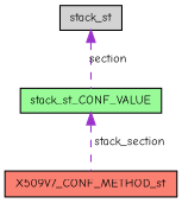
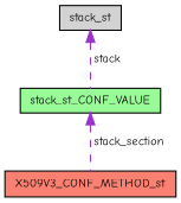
  digraph {
    fontname="Comic Neue"
    node [color=black fontname="Comic Neue" fontsize=10 shape=record style=filled]
    edge [color=darkorchid3 dir=back fontname="Comic Neue" fontsize=10 labelfontname=Helvetica labelfontsize=10 style=dashed]
-   n1 [fillcolor=salmon fontcolor=black height=0.2 label=X509V7_CONF_METHOD_st width=0.4]
+   n1 [fillcolor=salmon fontcolor=black height=0.2 label=X509V3_CONF_METHOD_st width=0.4]
    n2 [fillcolor=palegreen height=0.2 label=stack_st_CONF_VALUE width=0.4]
    n3 [fillcolor=lightgrey height=0.2 label=stack_st width=0.4]
    n2 -> n1 [label=" stack_section"]
-   n3 -> n2 [label=" section"]
+   n3 -> n2 [label=" stack"]
  }
